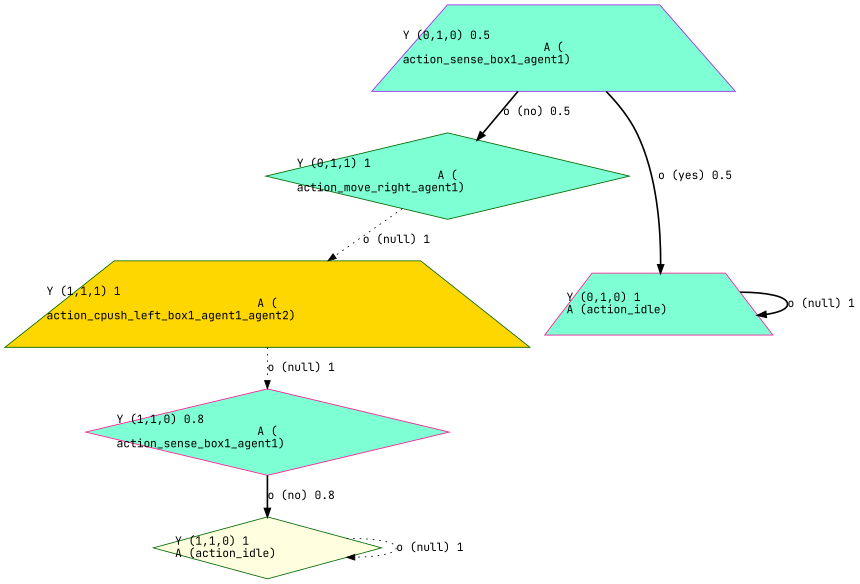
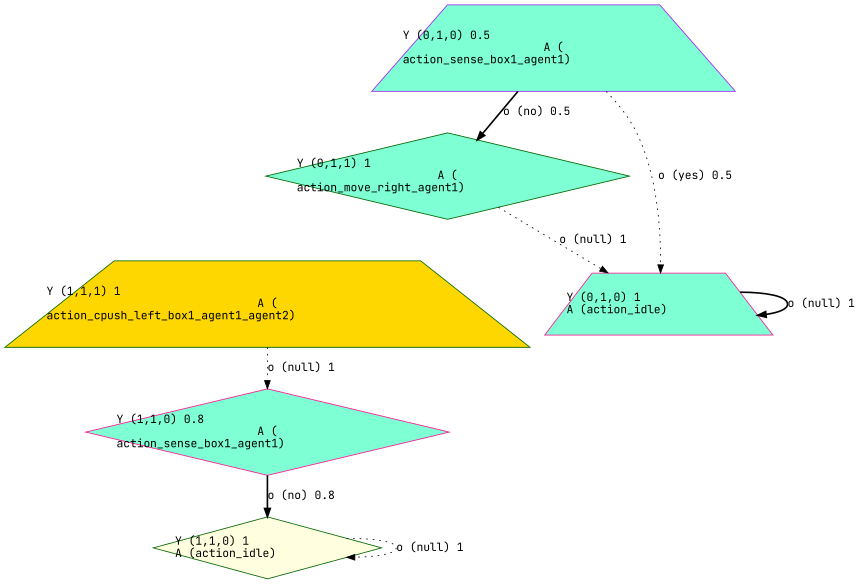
  digraph {
    fontname="JetBrains Mono"
    node [color=darkgreen fillcolor=aquamarine fontname="JetBrains Mono" shape=trapezium style=filled]
    edge [fontname="JetBrains Mono" style=dotted]
    n1 [color=purple label="Y (0,1,0) 0.5\lA (\naction_sense_box1_agent1)\l" labeljust=l]
    n2 [label="Y (0,1,1) 1\lA (\naction_move_right_agent1)\l" shape=diamond]
    n3 [color=deeppink label="Y (0,1,0) 1\lA (action_idle)\l"]
    n4 [fillcolor=gold label="Y (1,1,1) 1\lA (\naction_cpush_left_box1_agent1_agent2)\l"]
    n5 [color=deeppink label="Y (1,1,0) 0.8\lA (\naction_sense_box1_agent1)\l" shape=diamond]
    n6 [fillcolor=lightyellow label="Y (1,1,0) 1\lA (action_idle)\l" shape=diamond]
    n1 -> n2 [label="o (no) 0.5\l" style=bold]
-   n1 -> n3 [label="o (yes) 0.5\l" style=bold]
-   n2 -> n4 [label="o (null) 1\l"]
+   n1 -> n3 [label="o (yes) 0.5\l"]
+   n2 -> n3 [label="o (null) 1\l"]
    n3 -> n3 [label="o (null) 1\l" style=bold]
    n4 -> n5 [label="o (null) 1\l"]
    n5 -> n6 [label="o (no) 0.8\l" style=bold]
    n6 -> n6 [label="o (null) 1\l"]
  }
